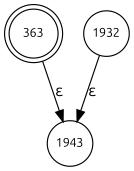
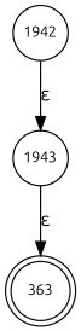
  digraph {
    fontname=Ubuntu
    rankdir=TB
    node [fixedsize=true fontname=Ubuntu fontsize=11 shape=circle peripheries=1]
    edge [fontname=Ubuntu]
    n1 [label=363 shape=doublecircle width=.6 peripheries=""]
-   n2 [label=1932 width=.55]
+   n2 [label=1942 width=.55]
    n3 [label=1943 width=.55]
    n2 -> n3 [label="&epsilon;"]
-   n1 -> n3 [label="&epsilon;"]
+   n3 -> n1 [label="&epsilon;"]
  }
